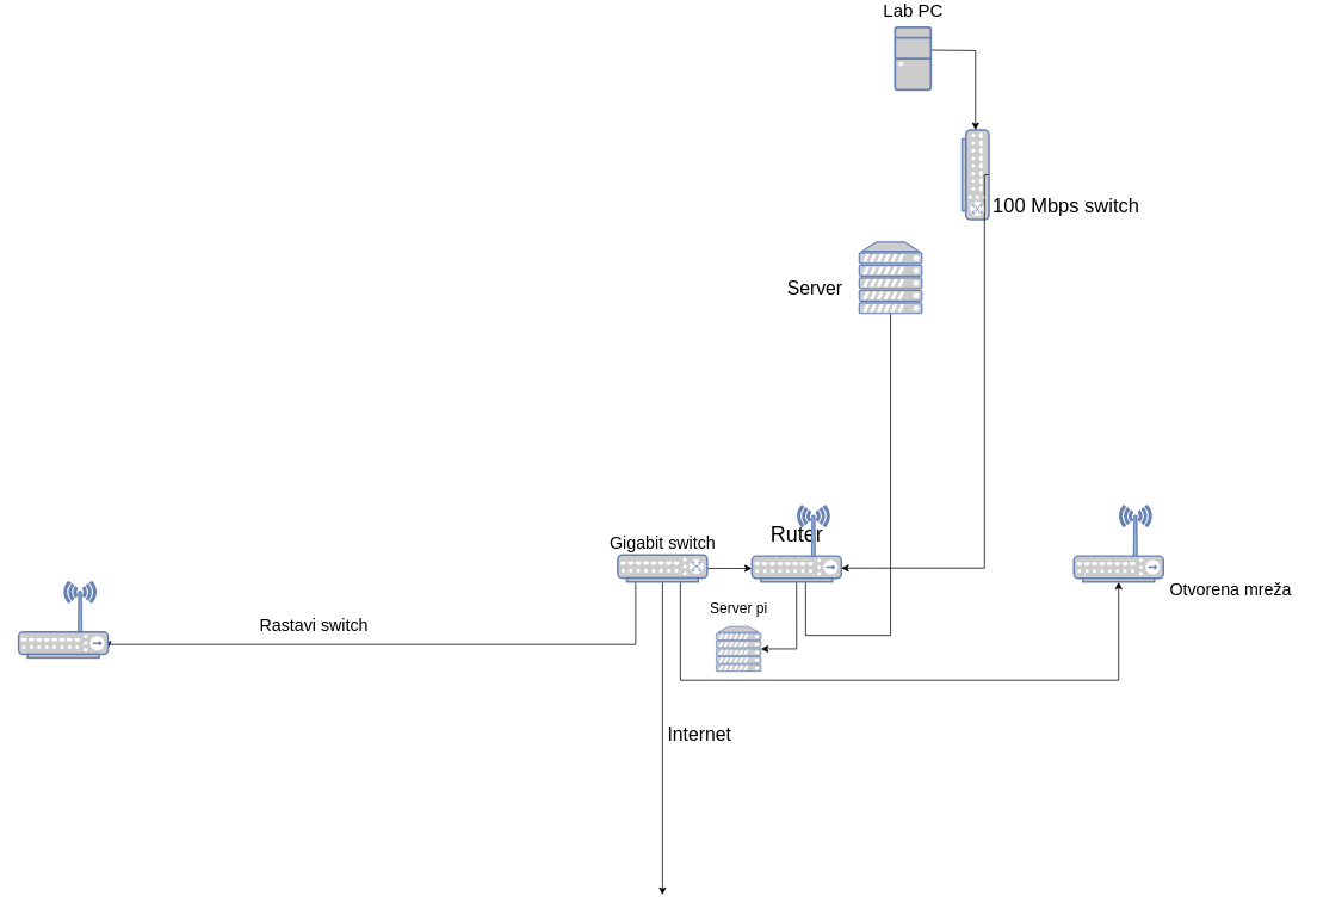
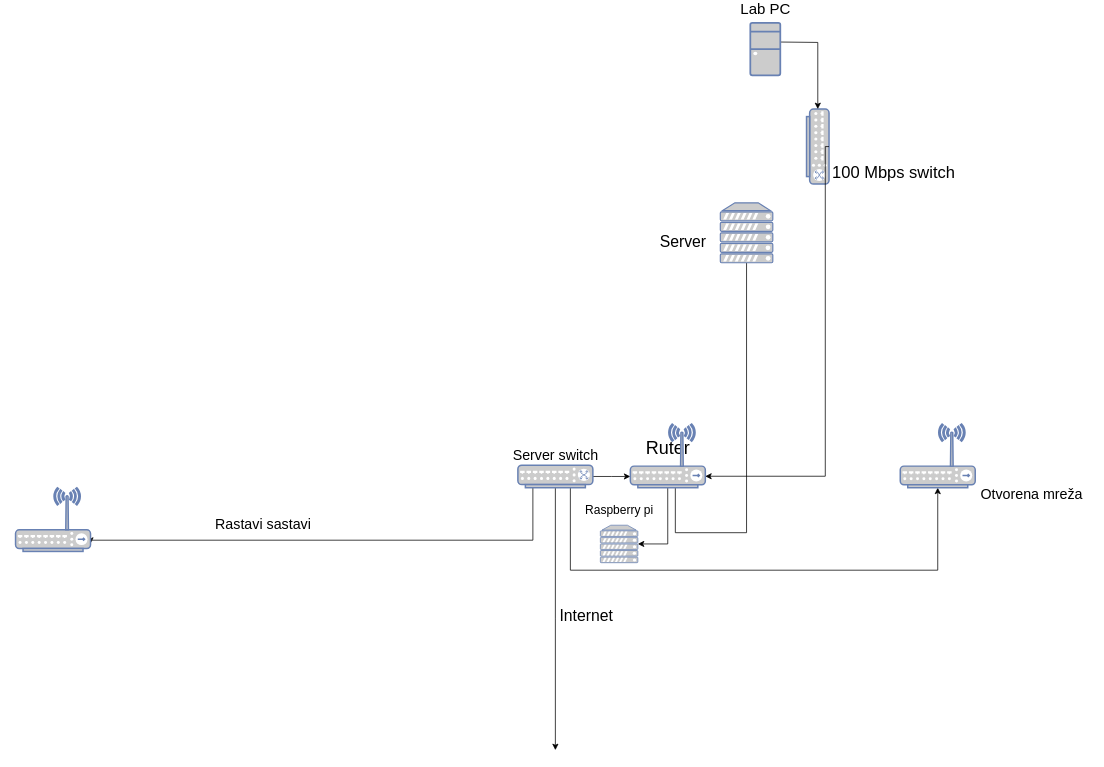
  <mxCell id="0" />
  <mxCell id="1" parent="0" />
  <mxCell id="2" value="" style="edgeStyle=orthogonalEdgeStyle;rounded=0;orthogonalLoop=1;jettySize=auto;html=1;" edge="1" parent="1" source="14"><mxGeometry relative="1" as="geometry"><mxPoint x="840" y="625" as="targetPoint" /></mxGeometry></mxCell>
  <mxCell id="3" value="" style="edgeStyle=orthogonalEdgeStyle;rounded=0;orthogonalLoop=1;jettySize=auto;html=1;" edge="1" parent="1" target="18"><mxGeometry relative="1" as="geometry"><mxPoint x="889.857" y="640" as="sourcePoint" /><mxPoint x="890" y="720" as="targetPoint" /><Array as="points"><mxPoint x="890" y="715" /></Array></mxGeometry></mxCell>
  <mxCell id="4" value="" style="fontColor=#0066CC;verticalAlign=top;verticalLabelPosition=bottom;labelPosition=center;align=center;html=1;outlineConnect=0;fillColor=#CCCCCC;strokeColor=#6881B3;gradientColor=none;gradientDirection=north;strokeWidth=2;shape=mxgraph.networks.switch;rotation=90;" vertex="1" parent="1"><mxGeometry x="1040" y="170" width="100" height="30" as="geometry" /></mxCell>
  <mxCell id="5" value="" style="edgeStyle=orthogonalEdgeStyle;rounded=0;orthogonalLoop=1;jettySize=auto;html=1;" edge="1" parent="1" target="4"><mxGeometry relative="1" as="geometry"><mxPoint x="1040" y="45.571" as="sourcePoint" /><mxPoint x="720" y="160" as="targetPoint" /></mxGeometry></mxCell>
  <mxCell id="6" value="&lt;font style=&quot;font-size: 20px&quot;&gt;Lab PC&lt;/font&gt;" style="text;html=1;align=center;verticalAlign=middle;resizable=0;points=[];labelBackgroundColor=#ffffff;" vertex="1" connectable="0" parent="5"><mxGeometry x="-0.214" y="-5" relative="1" as="geometry"><mxPoint x="-65.45" y="-50.28" as="offset" /></mxGeometry></mxCell>
  <mxCell id="7" value="" style="edgeStyle=orthogonalEdgeStyle;rounded=0;orthogonalLoop=1;jettySize=auto;html=1;" edge="1" parent="1" source="9"><mxGeometry relative="1" as="geometry"><mxPoint x="890" y="633" as="targetPoint" /><Array as="points"><mxPoint x="995" y="700" /><mxPoint x="900" y="700" /><mxPoint x="900" y="633" /></Array></mxGeometry></mxCell>
  <mxCell id="8" value="&lt;font style=&quot;font-size: 21px&quot;&gt;Server&lt;/font&gt;" style="text;html=1;align=center;verticalAlign=middle;resizable=0;points=[];labelBackgroundColor=#ffffff;" vertex="1" connectable="0" parent="7"><mxGeometry x="-0.25" y="-5" relative="1" as="geometry"><mxPoint x="-80.18" y="-228.82" as="offset" /></mxGeometry></mxCell>
  <mxCell id="9" value="" style="fontColor=#0066CC;verticalAlign=top;verticalLabelPosition=bottom;labelPosition=center;align=center;html=1;outlineConnect=0;fillColor=#CCCCCC;strokeColor=#6881B3;gradientColor=none;gradientDirection=north;strokeWidth=2;shape=mxgraph.networks.server;" vertex="1" parent="1"><mxGeometry x="960" y="260" width="70" height="80" as="geometry" /></mxCell>
  <mxCell id="10" value="" style="edgeStyle=orthogonalEdgeStyle;rounded=0;orthogonalLoop=1;jettySize=auto;html=1;" edge="1" parent="1" source="14" target="17"><mxGeometry relative="1" as="geometry"><mxPoint x="1250" y="570" as="targetPoint" /><Array as="points"><mxPoint x="760" y="750" /><mxPoint x="1250" y="750" /></Array></mxGeometry></mxCell>
  <mxCell id="11" style="edgeStyle=orthogonalEdgeStyle;rounded=0;orthogonalLoop=1;jettySize=auto;html=1;exitX=0.5;exitY=1;exitDx=0;exitDy=0;exitPerimeter=0;" edge="1" parent="1" source="14"><mxGeometry relative="1" as="geometry"><mxPoint x="740" y="990" as="targetPoint" /></mxGeometry></mxCell>
  <mxCell id="12" value="&lt;font style=&quot;font-size: 21px&quot;&gt;Internet&lt;/font&gt;" style="text;html=1;align=center;verticalAlign=middle;resizable=0;points=[];labelBackgroundColor=#ffffff;" vertex="1" connectable="0" parent="11"><mxGeometry x="0.126" y="9" relative="1" as="geometry"><mxPoint x="31.1" y="-27.23" as="offset" /></mxGeometry></mxCell>
  <mxCell id="13" value="" style="edgeStyle=orthogonalEdgeStyle;rounded=0;orthogonalLoop=1;jettySize=auto;html=1;entryX=1;entryY=0.5;entryDx=0;entryDy=0;entryPerimeter=0;" edge="1" parent="1" source="14"><mxGeometry relative="1" as="geometry"><mxPoint x="119.857" y="714.714" as="targetPoint" /><Array as="points"><mxPoint x="710" y="710" /><mxPoint x="120" y="710" /></Array></mxGeometry></mxCell>
  <mxCell id="14" value="" style="fontColor=#0066CC;verticalAlign=top;verticalLabelPosition=bottom;labelPosition=center;align=center;html=1;outlineConnect=0;fillColor=#CCCCCC;strokeColor=#6881B3;gradientColor=none;gradientDirection=north;strokeWidth=2;shape=mxgraph.networks.switch;" vertex="1" parent="1"><mxGeometry x="690" y="610" width="100" height="30" as="geometry" /></mxCell>
  <mxCell id="15" value="" style="edgeStyle=orthogonalEdgeStyle;rounded=0;orthogonalLoop=1;jettySize=auto;html=1;exitX=0.5;exitY=0;exitDx=0;exitDy=0;exitPerimeter=0;entryX=1;entryY=0.5;entryDx=0;entryDy=0;entryPerimeter=0;" edge="1" parent="1" source="4"><mxGeometry relative="1" as="geometry"><mxPoint x="1100" y="150" as="sourcePoint" /><mxPoint x="939.857" y="624.714" as="targetPoint" /><Array as="points"><mxPoint x="1100" y="185" /><mxPoint x="1100" y="625" /></Array></mxGeometry></mxCell>
  <mxCell id="16" value="&lt;font style=&quot;font-size: 22px&quot;&gt;100 Mbps switch&lt;/font&gt;" style="text;html=1;align=center;verticalAlign=middle;resizable=0;points=[];labelBackgroundColor=#ffffff;" vertex="1" connectable="0" parent="15"><mxGeometry x="-0.306" y="4" relative="1" as="geometry"><mxPoint x="86.12" y="-170.18" as="offset" /></mxGeometry></mxCell>
  <mxCell id="17" value="" style="fontColor=#0066CC;verticalAlign=top;verticalLabelPosition=bottom;labelPosition=center;align=center;html=1;outlineConnect=0;fillColor=#CCCCCC;strokeColor=#6881B3;gradientColor=none;gradientDirection=north;strokeWidth=2;shape=mxgraph.networks.wireless_hub;" vertex="1" parent="1"><mxGeometry x="1200" y="555" width="100" height="85" as="geometry" /></mxCell>
  <mxCell id="18" value="" style="fontColor=#0066CC;verticalAlign=top;verticalLabelPosition=bottom;labelPosition=center;align=center;html=1;outlineConnect=0;fillColor=#CCCCCC;strokeColor=#6881B3;gradientColor=none;gradientDirection=north;strokeWidth=2;shape=mxgraph.networks.server;" vertex="1" parent="1"><mxGeometry x="800" y="690" width="50" height="50" as="geometry" /></mxCell>
  <mxCell id="19" value="" style="fontColor=#0066CC;verticalAlign=top;verticalLabelPosition=bottom;labelPosition=center;align=center;html=1;outlineConnect=0;fillColor=#CCCCCC;strokeColor=#6881B3;gradientColor=none;gradientDirection=north;strokeWidth=2;shape=mxgraph.networks.desktop_pc;" vertex="1" parent="1"><mxGeometry x="1000" y="20" width="40" height="70" as="geometry" /></mxCell>
- <mxCell id="20" value="&lt;font style=&quot;font-size: 19px&quot;&gt;Rastavi switch&lt;/font&gt;" style="text;html=1;align=center;verticalAlign=middle;resizable=0;points=[];autosize=1;" vertex="1" parent="1"><mxGeometry x="280" y="680" width="140" height="20" as="geometry" /></mxCell>
+ <mxCell id="20" value="&lt;font style=&quot;font-size: 19px&quot;&gt;Rastavi sastavi&lt;/font&gt;" style="text;html=1;align=center;verticalAlign=middle;resizable=0;points=[];autosize=1;" vertex="1" parent="1"><mxGeometry x="280" y="680" width="140" height="20" as="geometry" /></mxCell>
  <mxCell id="21" value="&lt;font style=&quot;font-size: 19px&quot;&gt;Otvorena mreža&lt;/font&gt;" style="text;html=1;align=center;verticalAlign=middle;resizable=0;points=[];autosize=1;" vertex="1" parent="1"><mxGeometry x="1300" y="640" width="150" height="20" as="geometry" /></mxCell>
- <mxCell id="22" value="&lt;font style=&quot;font-size: 16px&quot;&gt;Server pi&lt;/font&gt;" style="text;html=1;align=center;verticalAlign=middle;resizable=0;points=[];autosize=1;" vertex="1" parent="1"><mxGeometry x="770" y="660" width="110" height="20" as="geometry" /></mxCell>
+ <mxCell id="22" value="&lt;font style=&quot;font-size: 16px&quot;&gt;Raspberry pi&lt;/font&gt;" style="text;html=1;align=center;verticalAlign=middle;resizable=0;points=[];autosize=1;" vertex="1" parent="1"><mxGeometry x="770" y="660" width="110" height="20" as="geometry" /></mxCell>
  <mxCell id="23" value="&lt;font style=&quot;font-size: 24px&quot;&gt;Ruter&lt;/font&gt;" style="text;html=1;align=center;verticalAlign=middle;resizable=0;points=[];autosize=1;" vertex="1" parent="1"><mxGeometry x="855" y="577" width="70" height="20" as="geometry" /></mxCell>
- <mxCell id="24" value="&lt;font style=&quot;font-size: 19px&quot;&gt;Gigabit switch&lt;/font&gt;" style="text;html=1;align=center;verticalAlign=middle;resizable=0;points=[];autosize=1;" vertex="1" parent="1"><mxGeometry x="675" y="587.5" width="130" height="20" as="geometry" /></mxCell>
+ <mxCell id="24" value="&lt;font style=&quot;font-size: 19px&quot;&gt;Server switch&lt;/font&gt;" style="text;html=1;align=center;verticalAlign=middle;resizable=0;points=[];autosize=1;" vertex="1" parent="1"><mxGeometry x="675" y="587.5" width="130" height="20" as="geometry" /></mxCell>
  <mxCell id="25" value="" style="fontColor=#0066CC;verticalAlign=top;verticalLabelPosition=bottom;labelPosition=center;align=center;html=1;outlineConnect=0;fillColor=#CCCCCC;strokeColor=#6881B3;gradientColor=none;gradientDirection=north;strokeWidth=2;shape=mxgraph.networks.wireless_hub;" vertex="1" parent="1"><mxGeometry x="20" y="640" width="100" height="85" as="geometry" /></mxCell>
  <mxCell id="26" value="" style="fontColor=#0066CC;verticalAlign=top;verticalLabelPosition=bottom;labelPosition=center;align=center;html=1;outlineConnect=0;fillColor=#CCCCCC;strokeColor=#6881B3;gradientColor=none;gradientDirection=north;strokeWidth=2;shape=mxgraph.networks.wireless_hub;" vertex="1" parent="1"><mxGeometry x="840" y="555" width="100" height="85" as="geometry" /></mxCell>
